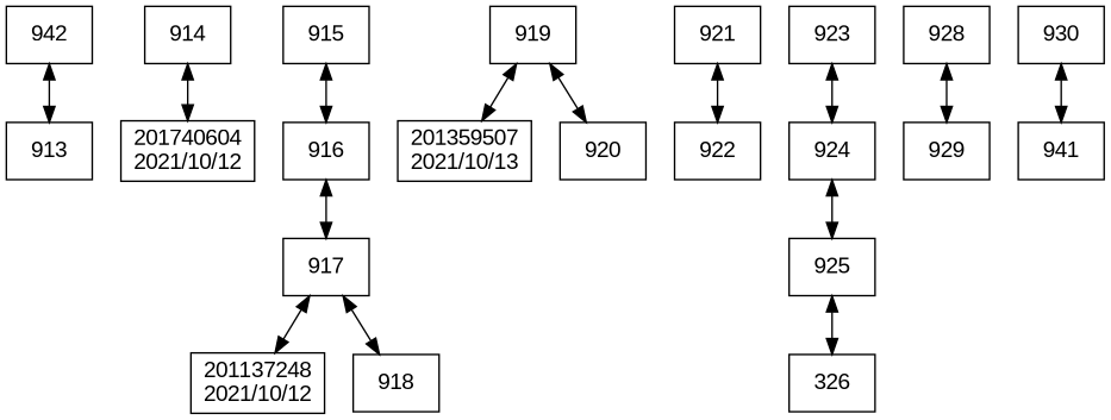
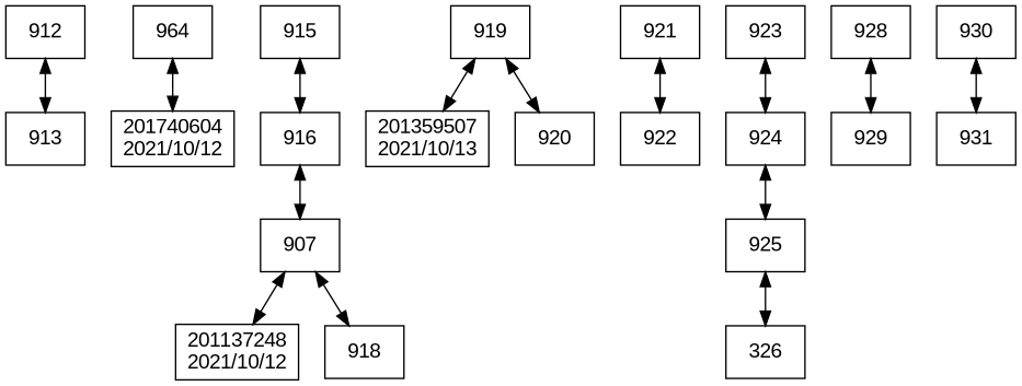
  digraph {
    compound=true
    fontname="Liberation Sans"
    rankdir=TB
    node [fontname="Liberation Sans" shape=box]
    edge [dir=both fontname="Liberation Sans"]
-   n1 [label=942]
+   n1 [label=912]
    n2 [label=913]
-   n3 [label=914]
+   n3 [label=964]
    n4 [label="201740604\n2021/10/12"]
    n5 [label=915]
    n6 [label=916]
-   n7 [label=917]
+   n7 [label=907]
    n8 [label="201137248\n2021/10/12"]
    n9 [label=918]
    n10 [label=919]
    n11 [label="201359507\n2021/10/13"]
    n12 [label=920]
    n13 [label=921]
    n14 [label=922]
    n15 [label=923]
    n16 [label=924]
    n17 [label=925]
    n18 [label=326]
    n19 [label=928]
    n20 [label=929]
    n21 [label=930]
-   n22 [label=941]
+   n22 [label=931]
    n1 -> n2
    n3 -> n4
    n5 -> n6
    n6 -> n7
    n7 -> n8
    n7 -> n9
    n10 -> n11
    n10 -> n12
    n13 -> n14
    n15 -> n16
    n16 -> n17
    n17 -> n18
    n19 -> n20
    n21 -> n22
  }
